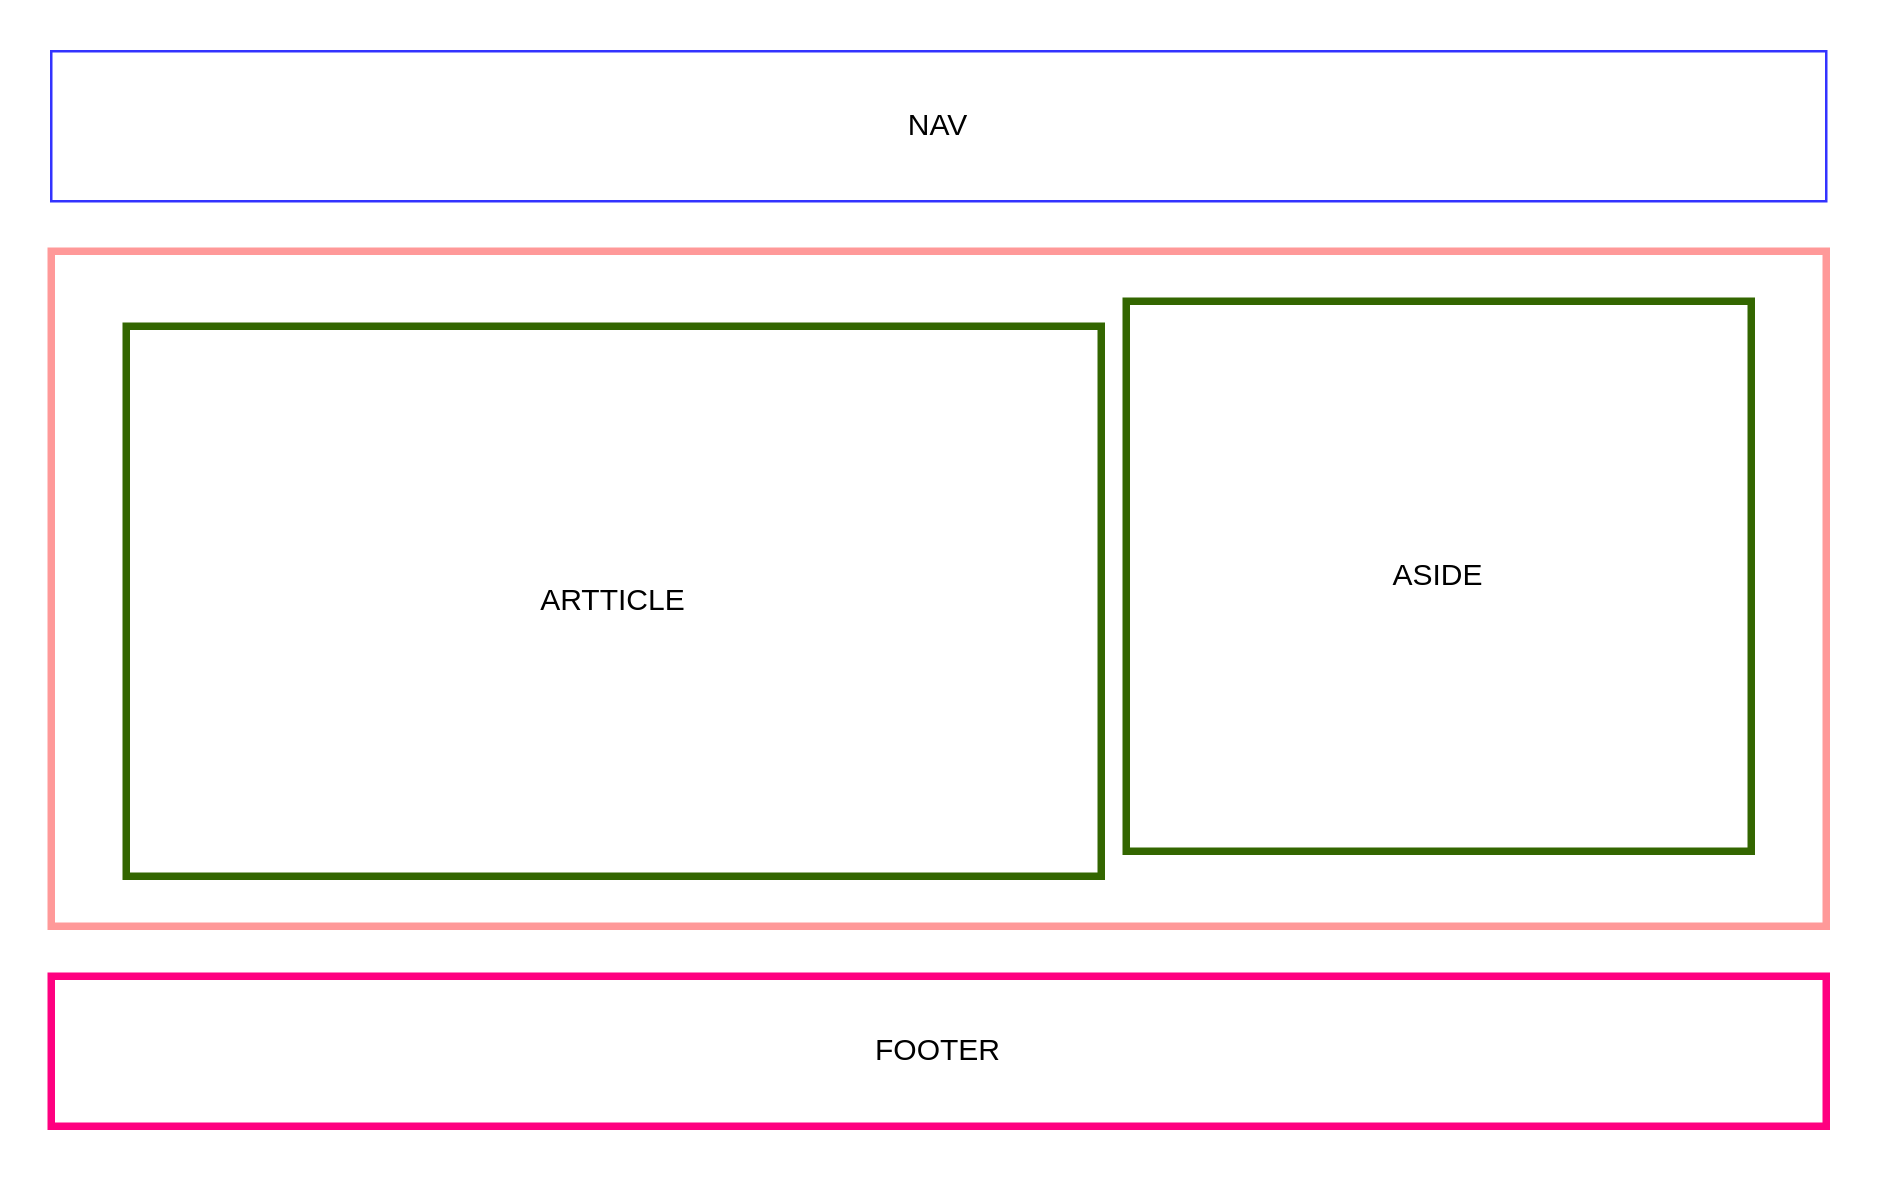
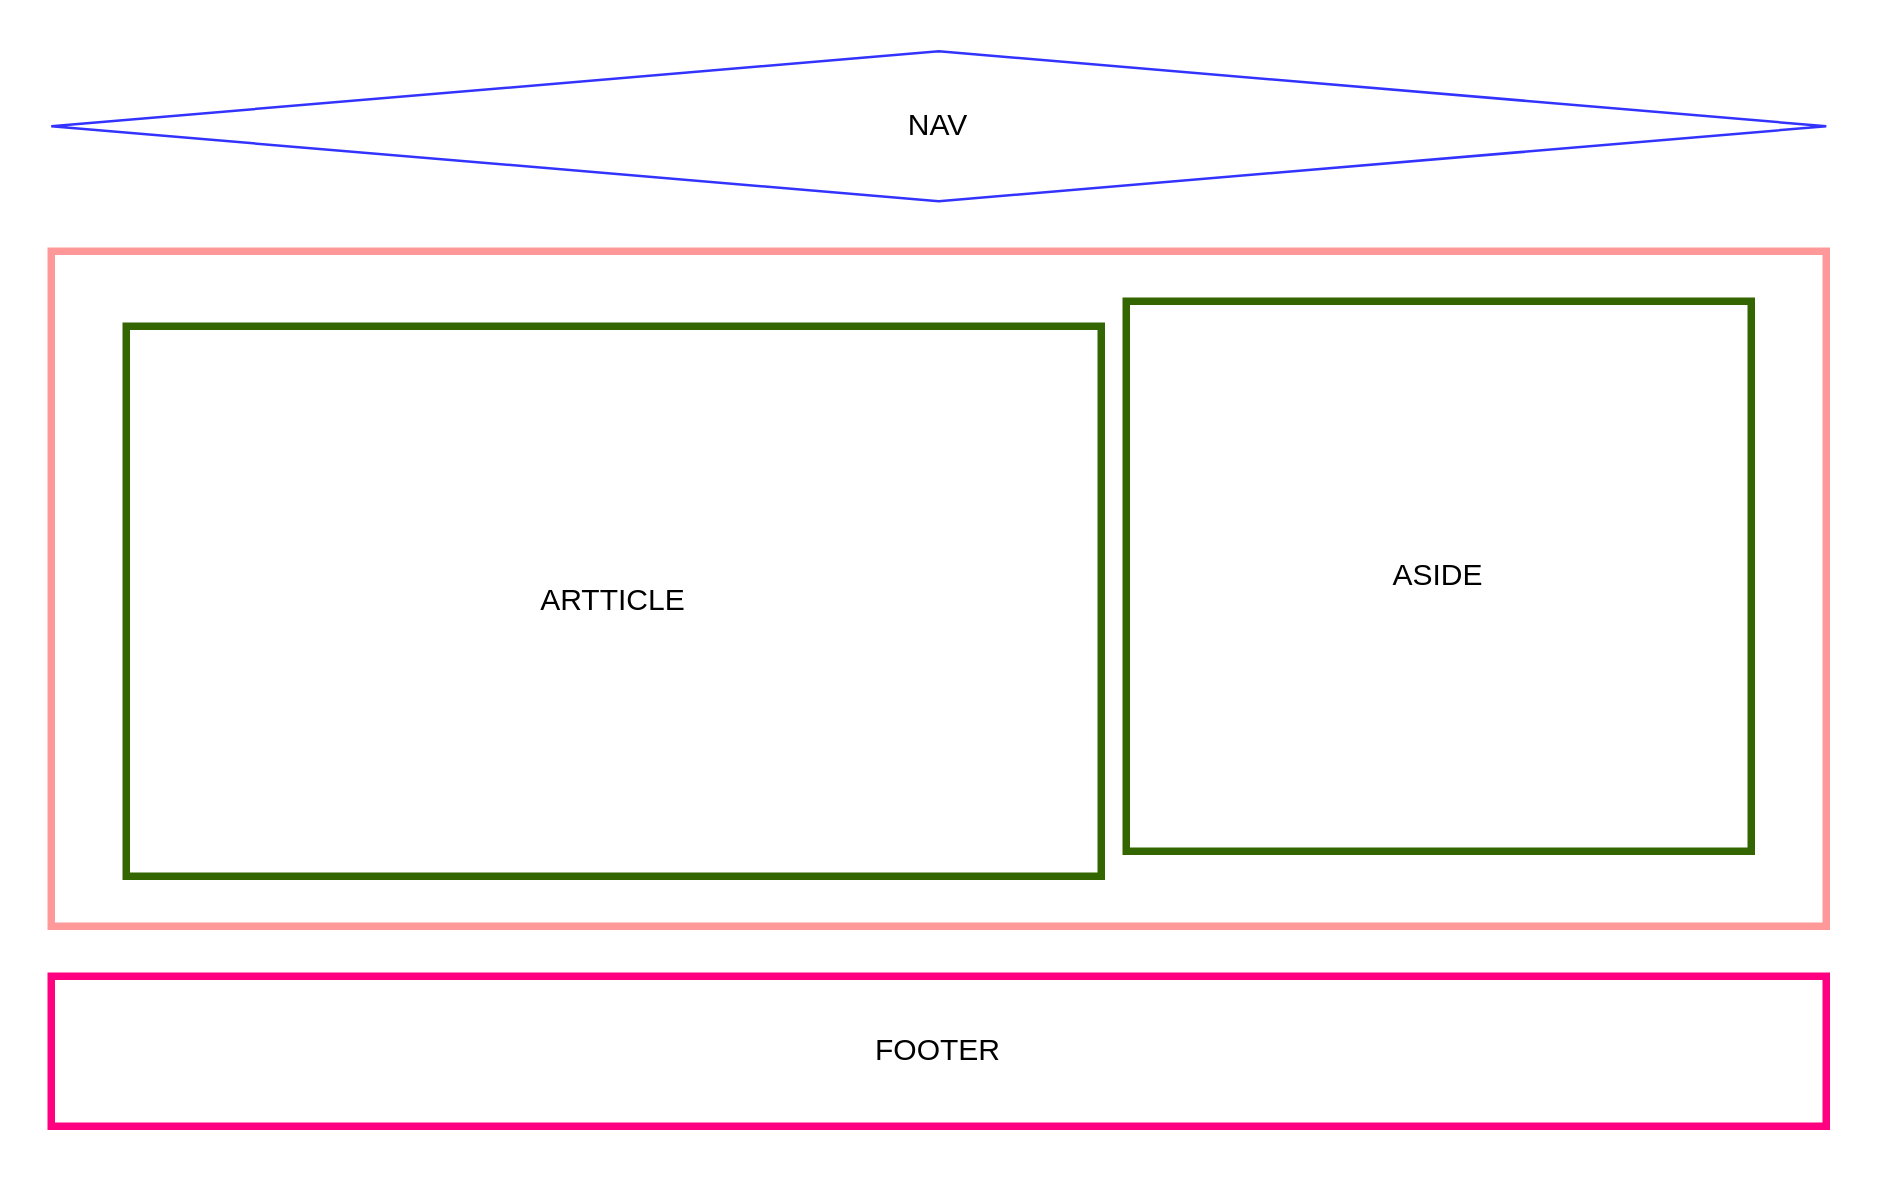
  <mxCell id="0" />
  <mxCell id="1" parent="0" />
- <mxCell id="2" value="NAV" style="rounded=0;whiteSpace=wrap;html=1;strokeColor=#3333FF;" parent="1" vertex="1"><mxGeometry x="20" y="20" width="710" height="60" as="geometry" /></mxCell>
+ <mxCell id="2" value="NAV" style="rhombus;whiteSpace=wrap;html=1;strokeColor=#3333FF;" parent="1" vertex="1"><mxGeometry x="20" y="20" width="710" height="60" as="geometry" /></mxCell>
  <mxCell id="3" value="SECTION" style="rounded=0;whiteSpace=wrap;html=1;strokeColor=#FF9999;strokeWidth=3;" parent="1" vertex="1"><mxGeometry x="20" y="100" width="710" height="270" as="geometry" /></mxCell>
  <mxCell id="4" value="ARTTICLE" style="rounded=0;whiteSpace=wrap;html=1;strokeColor=#336600;strokeWidth=3;" parent="1" vertex="1"><mxGeometry x="50" y="130" width="390" height="220" as="geometry" /></mxCell>
  <mxCell id="5" value="ASIDE" style="rounded=0;whiteSpace=wrap;html=1;strokeColor=#336600;strokeWidth=3;" parent="1" vertex="1"><mxGeometry x="450" y="120" width="250" height="220" as="geometry" /></mxCell>
  <mxCell id="6" value="FOOTER" style="rounded=0;whiteSpace=wrap;html=1;strokeColor=#FF0080;strokeWidth=3;" parent="1" vertex="1"><mxGeometry x="20" y="390" width="710" height="60" as="geometry" /></mxCell>
